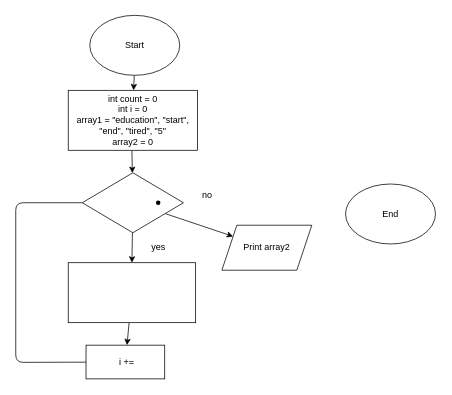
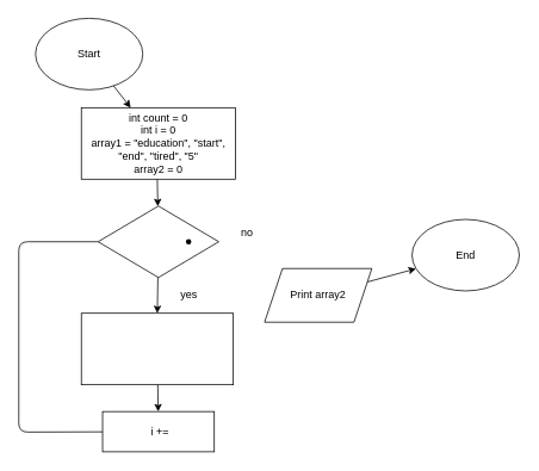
  <mxCell id="0" />
  <mxCell id="1" parent="0" />
  <mxCell id="2" value="" style="edgeStyle=none;html=1;" edge="1" parent="1" target="5"><mxGeometry relative="1" as="geometry"><mxPoint x="175" y="200" as="sourcePoint" /></mxGeometry></mxCell>
  <mxCell id="3" value="" style="edgeStyle=none;html=1;entryX=0.5;entryY=0;entryDx=0;entryDy=0;" edge="1" parent="1" source="5" target="8"><mxGeometry relative="1" as="geometry"><mxPoint x="175" y="350" as="targetPoint" /></mxGeometry></mxCell>
- <mxCell id="4" value="" style="edgeStyle=none;html=1;" edge="1" parent="1" source="5" target="12"><mxGeometry relative="1" as="geometry" /></mxCell>
  <mxCell id="5" value="&lt;font&gt;i &amp;lt; array1.lenght&lt;/font&gt;" style="rhombus;whiteSpace=wrap;html=1;rounded=0;fontColor=#FFFFFF;" vertex="1" parent="1"><mxGeometry x="108.75" y="230" width="135" height="80" as="geometry" /></mxCell>
  <mxCell id="6" value="" style="shape=waypoint;sketch=0;size=6;pointerEvents=1;points=[];fillColor=default;resizable=0;rotatable=0;perimeter=centerPerimeter;snapToPoint=1;rounded=0;" vertex="1" parent="1"><mxGeometry x="190" y="250" width="40" height="40" as="geometry" /></mxCell>
  <mxCell id="7" value="" style="edgeStyle=none;html=1;" edge="1" parent="1" source="8" target="10"><mxGeometry relative="1" as="geometry" /></mxCell>
  <mxCell id="8" value="&lt;font&gt;if array1[i].Lenght &amp;lt;= 3&lt;br&gt;array2[count] = array1[i]&lt;br&gt;count++&lt;br&gt;&lt;/font&gt;" style="rounded=0;whiteSpace=wrap;html=1;fontColor=#FFFFFF;" vertex="1" parent="1"><mxGeometry x="90" y="350" width="170" height="80" as="geometry" /></mxCell>
  <mxCell id="9" style="edgeStyle=none;html=1;entryX=0;entryY=0.5;entryDx=0;entryDy=0;endArrow=none;" edge="1" parent="1" source="10" target="5"><mxGeometry relative="1" as="geometry"><Array as="points"><mxPoint x="20" y="483" /><mxPoint x="20" y="270" /></Array></mxGeometry></mxCell>
- <mxCell id="10" value="&amp;nbsp;i +=" style="rounded=0;whiteSpace=wrap;html=1;" vertex="1" parent="1"><mxGeometry x="113.75" y="460" width="105" height="45" as="geometry" /></mxCell>
+ <mxCell id="10" value="&amp;nbsp;i +=" style="rounded=0;whiteSpace=wrap;html=1;" vertex="1" parent="1"><mxGeometry x="113.75" y="460" width="125" height="45" as="geometry" /></mxCell>
+ <mxCell id="11" value="" style="edgeStyle=none;html=1;fontColor=#FFFFFF;" edge="1" parent="1" source="12" target="18"><mxGeometry relative="1" as="geometry" /></mxCell>
  <mxCell id="12" value="Print array2" style="shape=parallelogram;perimeter=parallelogramPerimeter;whiteSpace=wrap;html=1;fixedSize=1;sketch=0;rounded=0;" vertex="1" parent="1"><mxGeometry x="295" y="300" width="120" height="60" as="geometry" /></mxCell>
  <mxCell id="13" value="yes" style="text;html=1;align=center;verticalAlign=middle;resizable=0;points=[];autosize=1;strokeColor=none;fillColor=none;" vertex="1" parent="1"><mxGeometry x="195" y="320" width="30" height="20" as="geometry" /></mxCell>
  <mxCell id="14" value="no" style="text;html=1;align=center;verticalAlign=middle;resizable=0;points=[];autosize=1;strokeColor=none;fillColor=none;" vertex="1" parent="1"><mxGeometry x="260" y="250" width="30" height="20" as="geometry" /></mxCell>
  <mxCell id="15" value="" style="edgeStyle=none;html=1;fontColor=#FFFFFF;" edge="1" parent="1" source="16" target="17"><mxGeometry relative="1" as="geometry" /></mxCell>
- <mxCell id="16" value="Start" style="ellipse;whiteSpace=wrap;html=1;" vertex="1" parent="1"><mxGeometry x="118.75" y="20" width="120" height="80" as="geometry" /></mxCell>
+ <mxCell id="16" value="Start" style="ellipse;whiteSpace=wrap;html=1;" vertex="1" parent="1"><mxGeometry x="38.75" y="20" width="120" height="80" as="geometry" /></mxCell>
  <mxCell id="17" value="int count = 0&lt;br&gt;int i = 0&lt;br&gt;array1 = &quot;education&quot;, &quot;start&quot;, &quot;end&quot;, &quot;tired&quot;, &quot;5&quot;&lt;br&gt;array2 = 0" style="rounded=0;whiteSpace=wrap;html=1;" vertex="1" parent="1"><mxGeometry x="90" y="120" width="172.5" height="80" as="geometry" /></mxCell>
  <mxCell id="18" value="End" style="ellipse;whiteSpace=wrap;html=1;" vertex="1" parent="1"><mxGeometry x="460" y="245" width="120" height="80" as="geometry" /></mxCell>
